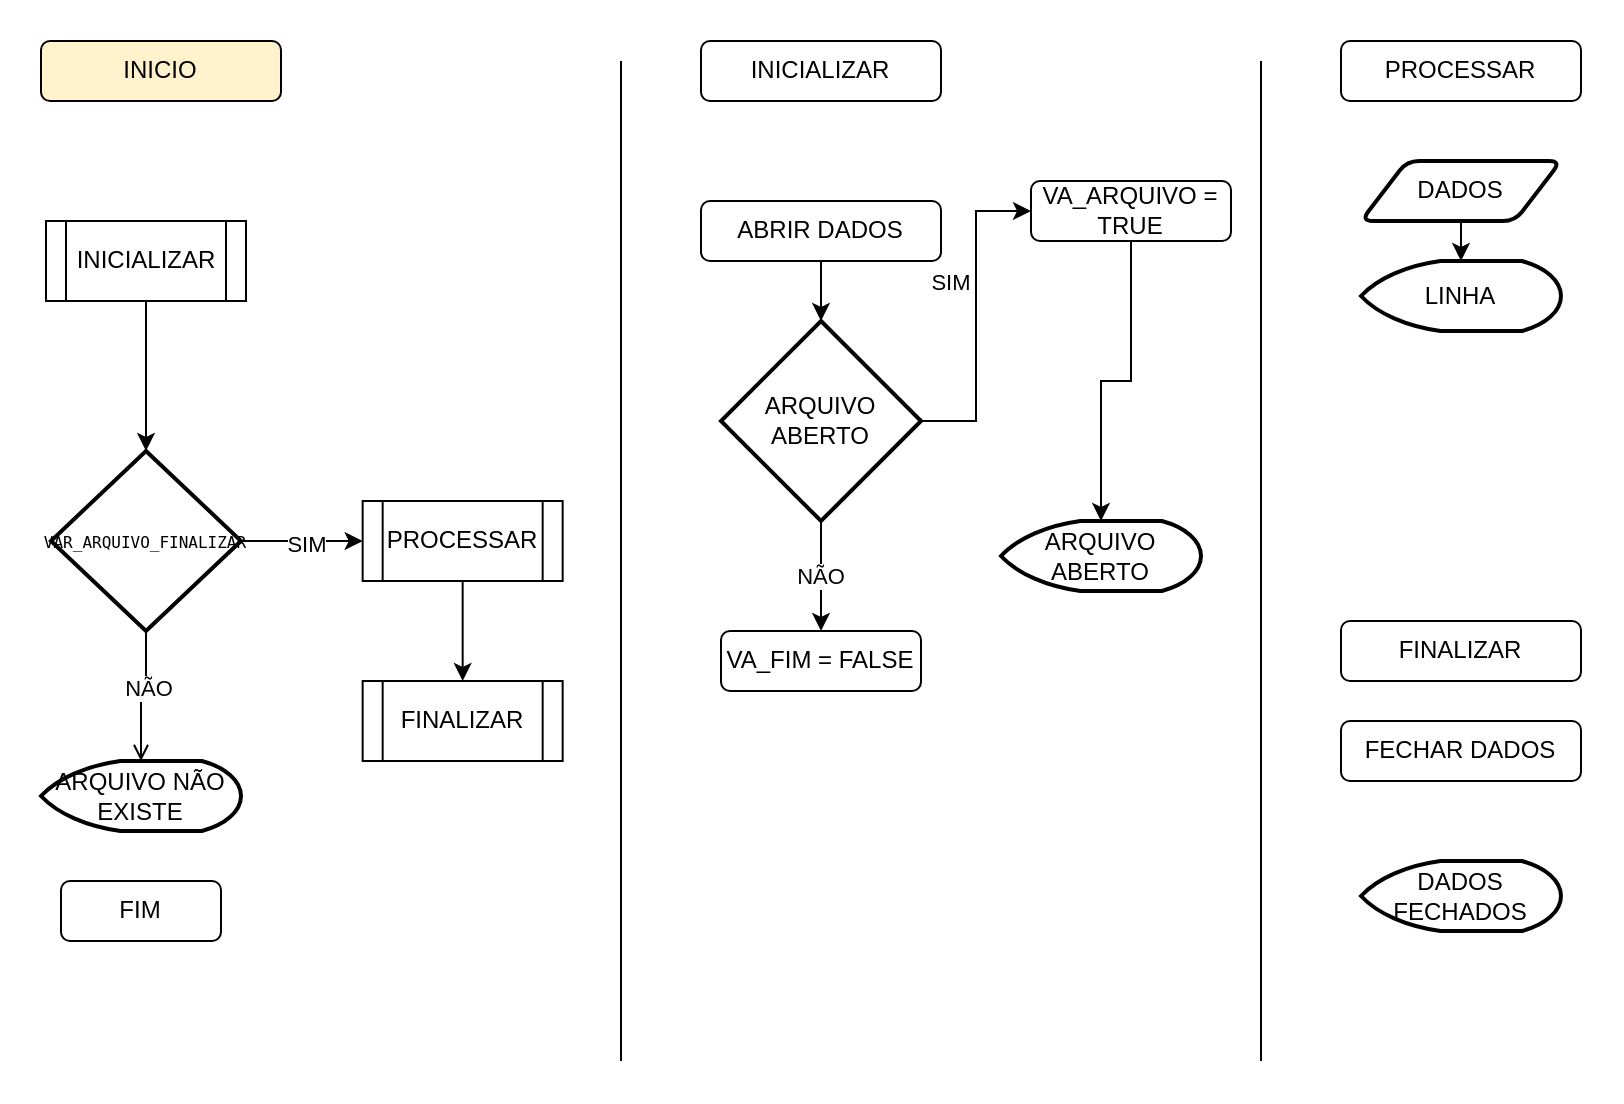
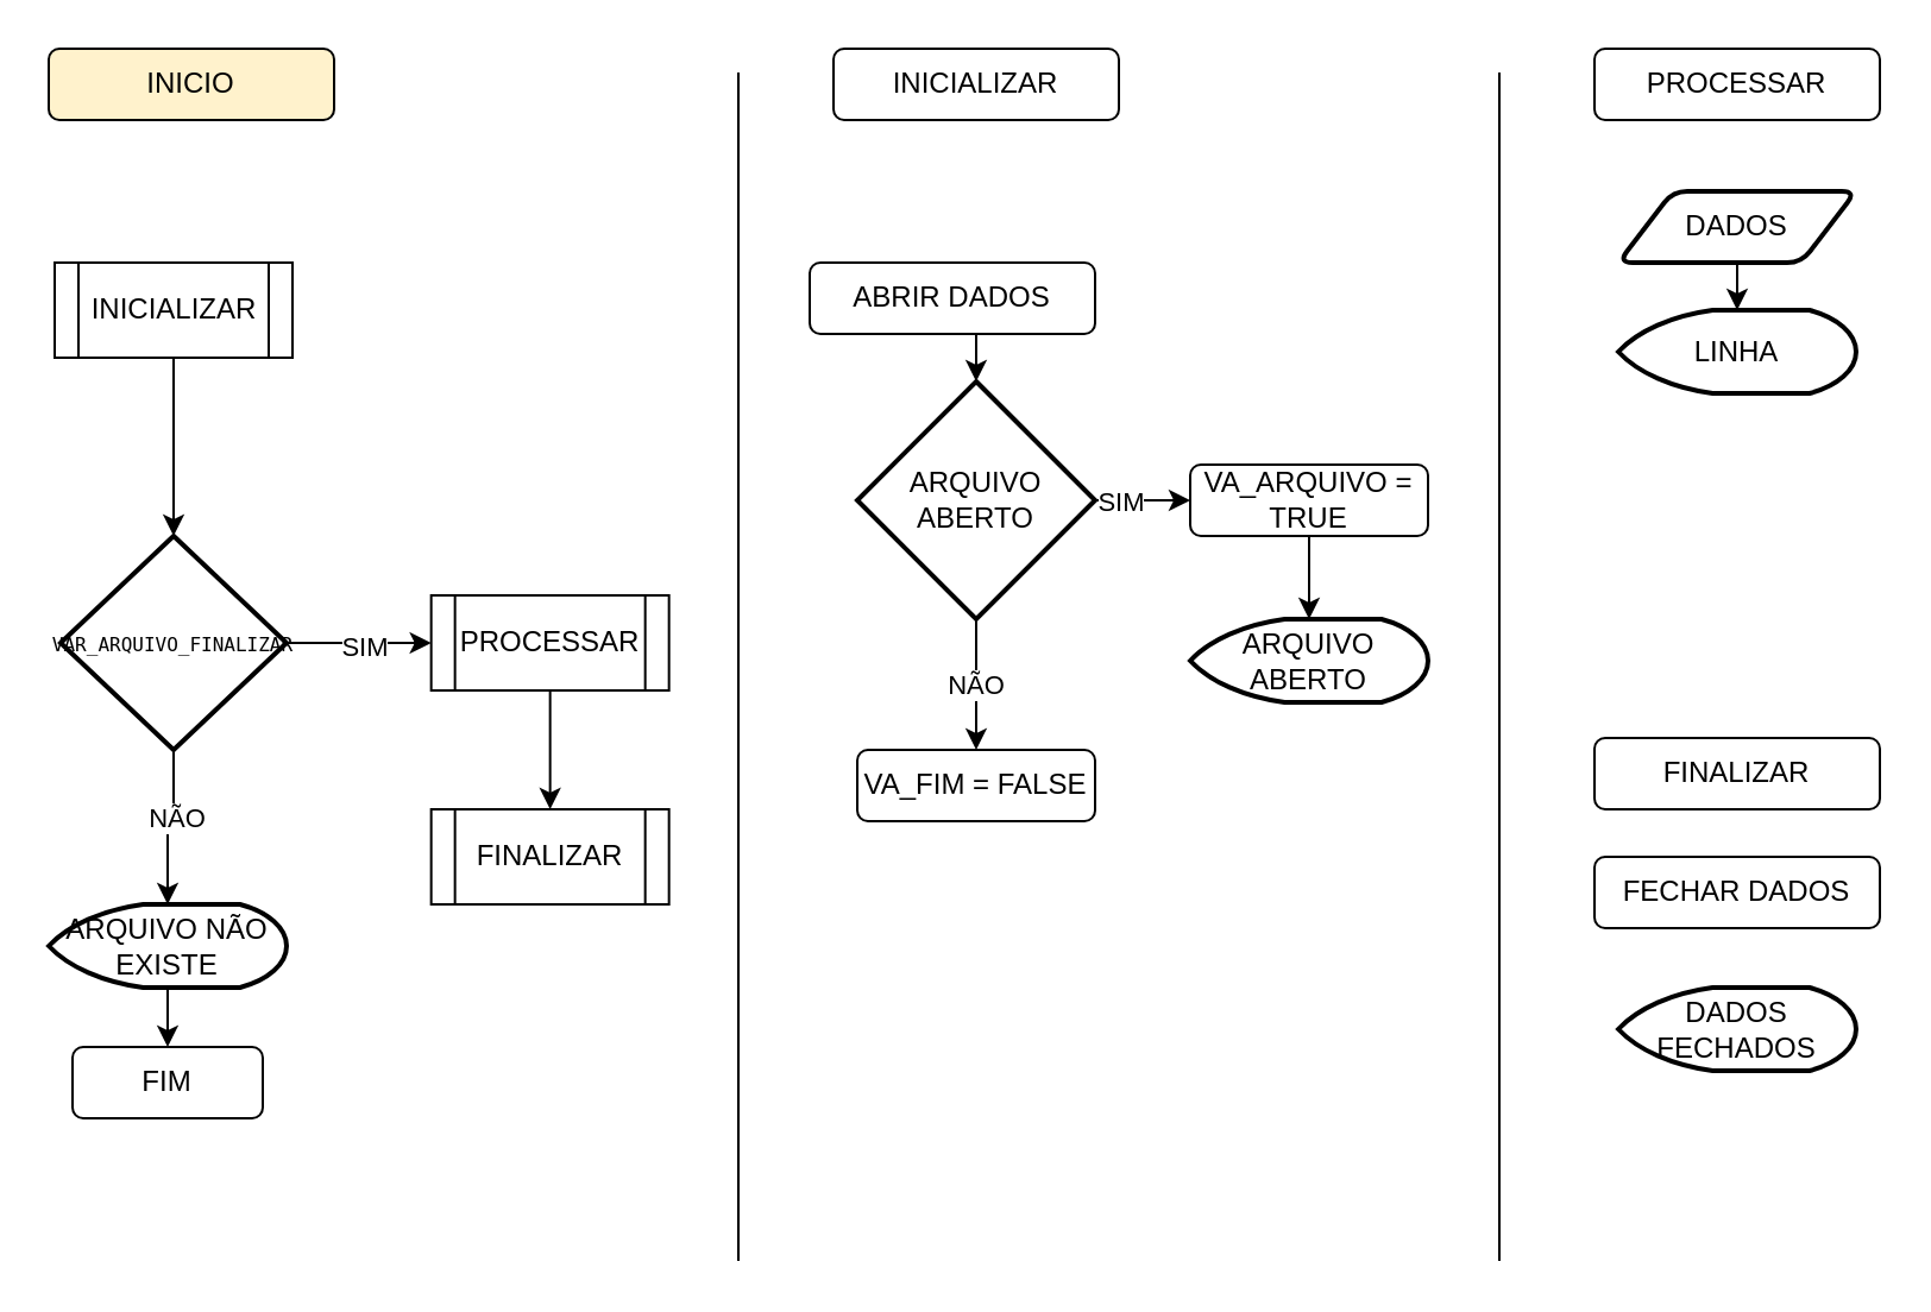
  <mxCell id="0" />
  <mxCell id="1" parent="0" />
  <mxCell id="2" value="INICIO" style="rounded=1;whiteSpace=wrap;html=1;fillColor=#fff2cc;" parent="1" vertex="1"><mxGeometry x="20" y="20" width="120" height="30" as="geometry" /></mxCell>
  <mxCell id="3" value="INICIALIZAR" style="rounded=1;whiteSpace=wrap;html=1;" parent="1" vertex="1"><mxGeometry x="350" y="20" width="120" height="30" as="geometry" /></mxCell>
  <mxCell id="4" value="PROCESSAR" style="rounded=1;whiteSpace=wrap;html=1;" parent="1" vertex="1"><mxGeometry x="670" y="20" width="120" height="30" as="geometry" /></mxCell>
  <mxCell id="5" value="FINALIZAR" style="rounded=1;whiteSpace=wrap;html=1;" parent="1" vertex="1"><mxGeometry x="670" y="310" width="120" height="30" as="geometry" /></mxCell>
  <mxCell id="6" value="INICIALIZAR" style="shape=process;whiteSpace=wrap;html=1;backgroundOutline=1;" parent="1" vertex="1"><mxGeometry x="22.5" y="110" width="100" height="40" as="geometry" /></mxCell>
  <mxCell id="7" style="edgeStyle=orthogonalEdgeStyle;rounded=0;orthogonalLoop=1;jettySize=auto;html=1;" parent="1" source="11" target="14" edge="1"><mxGeometry relative="1" as="geometry" /></mxCell>
  <mxCell id="8" value="SIM" style="edgeLabel;html=1;align=center;verticalAlign=middle;resizable=0;points=[];" parent="7" vertex="1" connectable="0"><mxGeometry x="0.037" y="-1" relative="1" as="geometry"><mxPoint as="offset" /></mxGeometry></mxCell>
- <mxCell id="9" style="edgeStyle=orthogonalEdgeStyle;rounded=0;orthogonalLoop=1;jettySize=auto;html=1;entryX=0.5;entryY=0;entryDx=0;entryDy=0;entryPerimeter=0;endArrow=open;" parent="1" source="11" target="34" edge="1"><mxGeometry relative="1" as="geometry" /></mxCell>
+ <mxCell id="9" style="edgeStyle=orthogonalEdgeStyle;rounded=0;orthogonalLoop=1;jettySize=auto;html=1;entryX=0.5;entryY=0;entryDx=0;entryDy=0;entryPerimeter=0;" parent="1" source="11" target="34" edge="1"><mxGeometry relative="1" as="geometry" /></mxCell>
  <mxCell id="10" value="NÃO" style="edgeLabel;html=1;align=center;verticalAlign=middle;resizable=0;points=[];" parent="9" vertex="1" connectable="0"><mxGeometry x="-0.176" y="1" relative="1" as="geometry"><mxPoint as="offset" /></mxGeometry></mxCell>
  <mxCell id="11" value="&lt;pre&gt;&lt;font style=&quot;font-size: 8px;&quot;&gt;VAR_ARQUIVO_FINALIZAR&lt;/font&gt;&lt;/pre&gt;" style="strokeWidth=2;html=1;shape=mxgraph.flowchart.decision;whiteSpace=wrap;" parent="1" vertex="1"><mxGeometry x="25" y="225" width="95" height="90" as="geometry" /></mxCell>
  <mxCell id="12" value="FIM" style="rounded=1;whiteSpace=wrap;html=1;" parent="1" vertex="1"><mxGeometry x="30" y="440" width="80" height="30" as="geometry" /></mxCell>
  <mxCell id="13" style="edgeStyle=orthogonalEdgeStyle;rounded=0;orthogonalLoop=1;jettySize=auto;html=1;" parent="1" source="14" target="15" edge="1"><mxGeometry relative="1" as="geometry" /></mxCell>
  <mxCell id="14" value="PROCESSAR" style="shape=process;whiteSpace=wrap;html=1;backgroundOutline=1;" parent="1" vertex="1"><mxGeometry x="180.83" y="250" width="100" height="40" as="geometry" /></mxCell>
  <mxCell id="15" value="FINALIZAR" style="shape=process;whiteSpace=wrap;html=1;backgroundOutline=1;" parent="1" vertex="1"><mxGeometry x="180.83" y="340" width="100" height="40" as="geometry" /></mxCell>
  <mxCell id="16" style="edgeStyle=orthogonalEdgeStyle;rounded=0;orthogonalLoop=1;jettySize=auto;html=1;entryX=0.5;entryY=0;entryDx=0;entryDy=0;entryPerimeter=0;" parent="1" source="6" target="11" edge="1"><mxGeometry relative="1" as="geometry" /></mxCell>
- <mxCell id="17" value="ABRIR DADOS" style="rounded=1;whiteSpace=wrap;html=1;" parent="1" vertex="1"><mxGeometry x="350" y="100" width="120" height="30" as="geometry" /></mxCell>
+ <mxCell id="17" value="ABRIR DADOS" style="rounded=1;whiteSpace=wrap;html=1;" parent="1" vertex="1"><mxGeometry x="340" y="110" width="120" height="30" as="geometry" /></mxCell>
  <mxCell id="18" style="edgeStyle=orthogonalEdgeStyle;rounded=0;orthogonalLoop=1;jettySize=auto;html=1;entryX=0;entryY=0.5;entryDx=0;entryDy=0;" parent="1" source="22" target="23" edge="1"><mxGeometry relative="1" as="geometry" /></mxCell>
  <mxCell id="19" value="SIM" style="edgeLabel;html=1;align=center;verticalAlign=middle;resizable=0;points=[];" parent="18" vertex="1" connectable="0"><mxGeometry x="0.2" y="-1" relative="1" as="geometry"><mxPoint x="-14" y="-1" as="offset" /></mxGeometry></mxCell>
  <mxCell id="20" style="edgeStyle=orthogonalEdgeStyle;rounded=0;orthogonalLoop=1;jettySize=auto;html=1;entryX=0.5;entryY=0;entryDx=0;entryDy=0;" parent="1" source="22" target="24" edge="1"><mxGeometry relative="1" as="geometry" /></mxCell>
  <mxCell id="21" value="NÃO" style="edgeLabel;html=1;align=center;verticalAlign=middle;resizable=0;points=[];" parent="20" vertex="1" connectable="0"><mxGeometry x="-0.006" y="-1" relative="1" as="geometry"><mxPoint as="offset" /></mxGeometry></mxCell>
  <mxCell id="22" value="ARQUIVO ABERTO" style="strokeWidth=2;html=1;shape=mxgraph.flowchart.decision;whiteSpace=wrap;" parent="1" vertex="1"><mxGeometry x="360" y="160" width="100" height="100" as="geometry" /></mxCell>
- <mxCell id="23" value="VA_ARQUIVO = TRUE" style="rounded=1;whiteSpace=wrap;html=1;" parent="1" vertex="1"><mxGeometry x="515" y="90" width="100" height="30" as="geometry" /></mxCell>
+ <mxCell id="23" value="VA_ARQUIVO = TRUE" style="rounded=1;whiteSpace=wrap;html=1;" parent="1" vertex="1"><mxGeometry x="500" y="195" width="100" height="30" as="geometry" /></mxCell>
  <mxCell id="24" value="VA_FIM = FALSE" style="rounded=1;whiteSpace=wrap;html=1;" parent="1" vertex="1"><mxGeometry x="360" y="315" width="100" height="30" as="geometry" /></mxCell>
  <mxCell id="25" value="FECHAR DADOS" style="rounded=1;whiteSpace=wrap;html=1;" parent="1" vertex="1"><mxGeometry x="670" y="360" width="120" height="30" as="geometry" /></mxCell>
  <mxCell id="26" style="edgeStyle=orthogonalEdgeStyle;rounded=0;orthogonalLoop=1;jettySize=auto;html=1;exitX=0.5;exitY=1;exitDx=0;exitDy=0;entryX=0.5;entryY=0;entryDx=0;entryDy=0;entryPerimeter=0;" parent="1" source="17" target="22" edge="1"><mxGeometry relative="1" as="geometry" /></mxCell>
  <mxCell id="27" value="LINHA" style="strokeWidth=2;html=1;shape=mxgraph.flowchart.display;whiteSpace=wrap;" parent="1" vertex="1"><mxGeometry x="680" y="130" width="100" height="35" as="geometry" /></mxCell>
- <mxCell id="28" value="DADOS FECHADOS" style="strokeWidth=2;html=1;shape=mxgraph.flowchart.display;whiteSpace=wrap;" parent="1" vertex="1"><mxGeometry x="680" y="430" width="100" height="35" as="geometry" /></mxCell>
+ <mxCell id="28" value="DADOS FECHADOS" style="strokeWidth=2;html=1;shape=mxgraph.flowchart.display;whiteSpace=wrap;" parent="1" vertex="1"><mxGeometry x="680" y="415" width="100" height="35" as="geometry" /></mxCell>
  <mxCell id="29" value="ARQUIVO ABERTO" style="strokeWidth=2;html=1;shape=mxgraph.flowchart.display;whiteSpace=wrap;" parent="1" vertex="1"><mxGeometry x="500" y="260" width="100" height="35" as="geometry" /></mxCell>
  <mxCell id="30" style="edgeStyle=orthogonalEdgeStyle;rounded=0;orthogonalLoop=1;jettySize=auto;html=1;entryX=0.5;entryY=0;entryDx=0;entryDy=0;entryPerimeter=0;" parent="1" source="23" target="29" edge="1"><mxGeometry relative="1" as="geometry" /></mxCell>
  <mxCell id="31" value="" style="endArrow=none;html=1;rounded=0;" parent="1" edge="1"><mxGeometry width="50" height="50" relative="1" as="geometry"><mxPoint x="310" y="530" as="sourcePoint" /><mxPoint x="310" y="30" as="targetPoint" /></mxGeometry></mxCell>
  <mxCell id="32" value="" style="endArrow=none;html=1;rounded=0;" parent="1" edge="1"><mxGeometry width="50" height="50" relative="1" as="geometry"><mxPoint x="630" y="530" as="sourcePoint" /><mxPoint x="630" y="30" as="targetPoint" /></mxGeometry></mxCell>
+ <mxCell id="33" style="edgeStyle=orthogonalEdgeStyle;rounded=0;orthogonalLoop=1;jettySize=auto;html=1;entryX=0.5;entryY=0;entryDx=0;entryDy=0;" parent="1" source="34" target="12" edge="1"><mxGeometry relative="1" as="geometry" /></mxCell>
  <mxCell id="34" value="ARQUIVO NÃO EXISTE" style="strokeWidth=2;html=1;shape=mxgraph.flowchart.display;whiteSpace=wrap;" parent="1" vertex="1"><mxGeometry x="20" y="380" width="100" height="35" as="geometry" /></mxCell>
  <mxCell id="35" value="DADOS" style="shape=parallelogram;html=1;strokeWidth=2;perimeter=parallelogramPerimeter;whiteSpace=wrap;rounded=1;arcSize=12;size=0.23;" vertex="1" parent="1"><mxGeometry x="680" y="80" width="100" height="30" as="geometry" /></mxCell>
  <mxCell id="36" style="edgeStyle=orthogonalEdgeStyle;rounded=0;orthogonalLoop=1;jettySize=auto;html=1;entryX=0.5;entryY=0;entryDx=0;entryDy=0;entryPerimeter=0;" edge="1" parent="1" source="35" target="27"><mxGeometry relative="1" as="geometry" /></mxCell>
